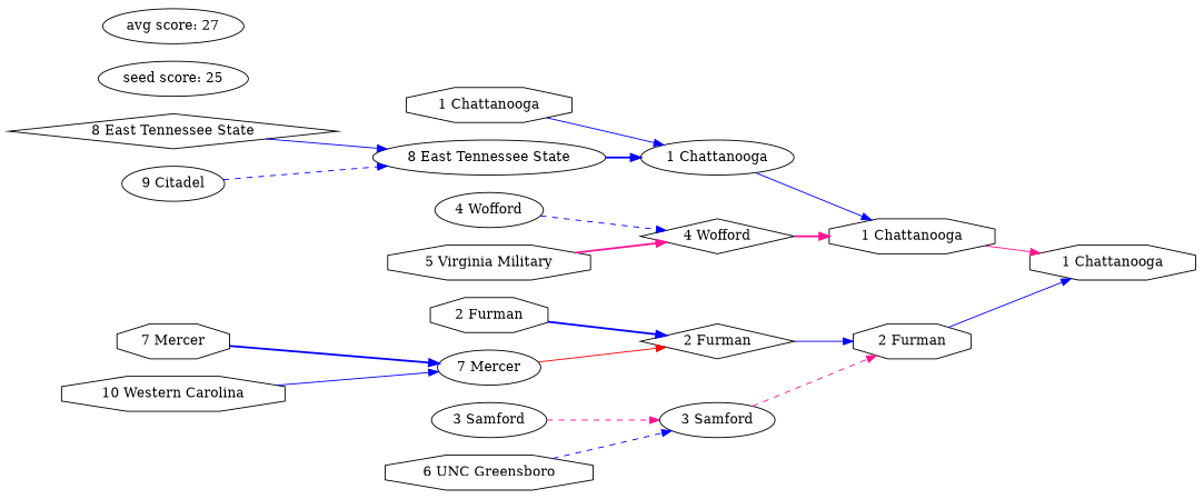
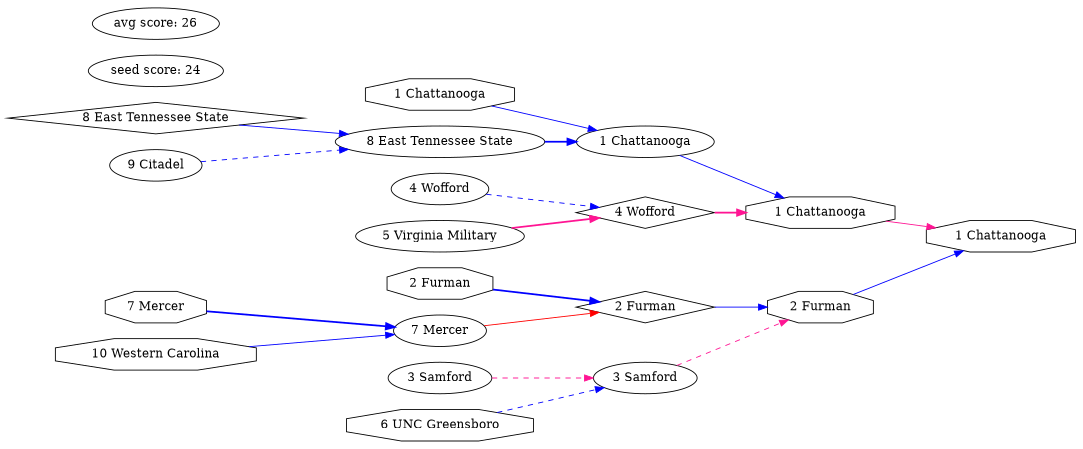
  digraph {
    rankdir=LR
    node [shape=octagon]
    edge [color=blue style=solid]
    n1 [label="1 Chattanooga"]
    n2 [label="1 Chattanooga"]
    n3 [label="1 Chattanooga" shape=ellipse]
    n4 [label="1 Chattanooga"]
    n5 [label="8 East Tennessee State" shape=ellipse]
    n6 [label="8 East Tennessee State" shape=diamond]
    n7 [label="9 Citadel" shape=ellipse]
    n8 [label="4 Wofford" shape=diamond]
    n9 [label="4 Wofford" shape=ellipse]
-   n10 [label="5 Virginia Military"]
+   n10 [label="5 Virginia Military" shape=ellipse]
    n11 [label="2 Furman"]
    n12 [label="2 Furman" shape=diamond]
    n13 [label="2 Furman"]
    n14 [label="7 Mercer" shape=ellipse]
    n15 [label="7 Mercer"]
    n16 [label="10 Western Carolina"]
    n17 [label="3 Samford" shape=ellipse]
    n18 [label="3 Samford" shape=ellipse]
    n19 [label="6 UNC Greensboro"]
-   n20 [label="seed score: 25" shape=ellipse]
-   n21 [label="avg score: 27" shape=ellipse]
+   n20 [label="seed score: 24" shape=ellipse]
+   n21 [label="avg score: 26" shape=ellipse]
    n2 -> n1 [color=deeppink]
    n3 -> n2
    n4 -> n3
    n5 -> n3 [style=bold]
    n6 -> n5
    n7 -> n5 [style=dashed]
    n8 -> n2 [color=deeppink style=bold]
    n9 -> n8 [style=dashed]
    n10 -> n8 [color=deeppink style=bold]
    n11 -> n1
    n12 -> n11
    n13 -> n12 [style=bold]
    n14 -> n12 [color=red]
    n15 -> n14 [style=bold]
    n16 -> n14
    n17 -> n11 [color=deeppink style=dashed]
    n18 -> n17 [color=deeppink style=dashed]
    n19 -> n17 [style=dashed]
  }
